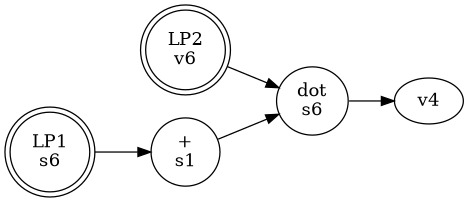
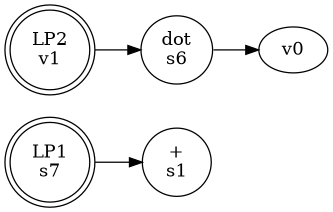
  digraph {
    rankdir=LR
    n1 [label="+\ns1"]
    n2 [label="dot\ns6"]
-   n3 [label="LP1\ns6" shape=doublecircle]
-   v0 [label=v4]
-   n5 [label="LP2\nv6" shape=doublecircle]
-   n1 -> n2
+   n3 [label="LP1\ns7" shape=doublecircle]
+   v0
+   n5 [label="LP2\nv1" shape=doublecircle]
    n2 -> v0
    n3 -> n1
    n5 -> n2
  }
